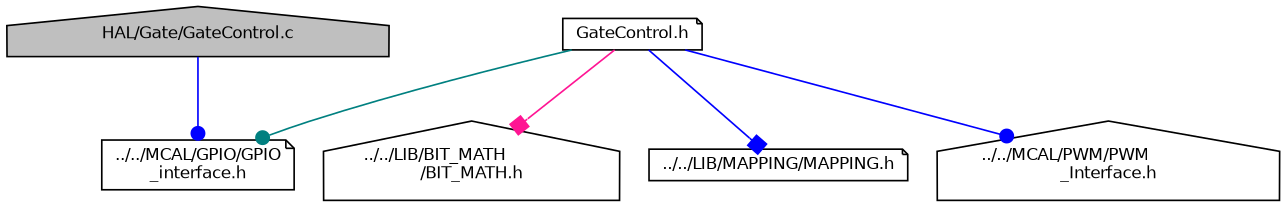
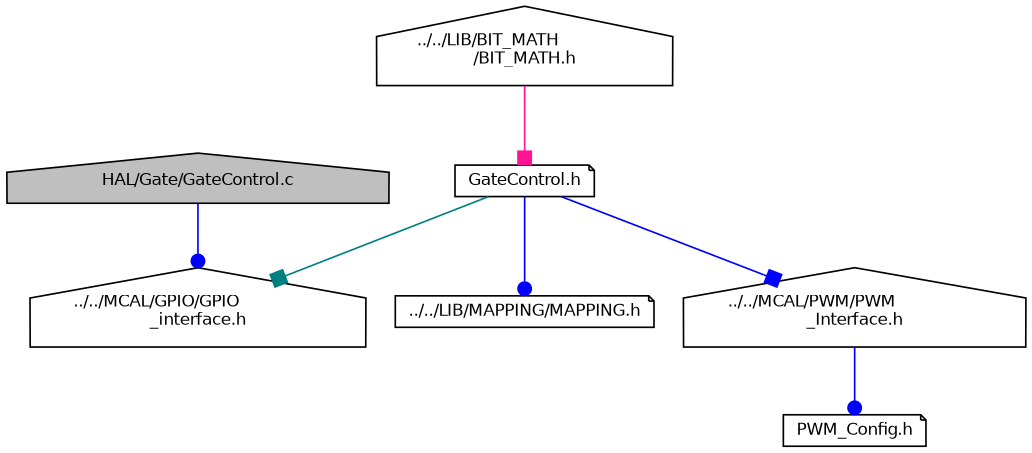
  digraph {
    node [color=black fillcolor=white fontname=Helvetica fontsize=10 shape=house style=filled]
    edge [arrowhead=dot color=blue fontname=Helvetica fontsize=10 labelfontname=Helvetica labelfontsize=10 style=solid]
    n1 [fillcolor=grey75 fontcolor=black height=0.2 label="HAL/Gate/GateControl.c" width=0.4]
-   n2 [height=0.2 label="../../MCAL/GPIO/GPIO\l_interface.h" shape=note width=0.4]
+   n2 [height=0.2 label="../../MCAL/GPIO/GPIO\l_interface.h" width=0.4]
    n3 [height=0.2 label="GateControl.h" shape=note width=0.4]
    n4 [height=0.2 label="../../LIB/BIT_MATH\l/BIT_MATH.h" width=0.4]
    n5 [height=0.2 label="../../LIB/MAPPING/MAPPING.h" shape=note width=0.4]
    n6 [height=0.2 label="../../MCAL/PWM/PWM\l_Interface.h" width=0.4]
+   n7 [height=0.2 label="PWM_Config.h" shape=note width=0.4]
    n1 -> n2
-   n3 -> n2 [color=teal]
-   n3 -> n4 [arrowhead=box color=deeppink]
-   n3 -> n5 [arrowhead=box]
-   n3 -> n6
+   n3 -> n2 [arrowhead=box color=teal]
+   n4 -> n3 [arrowhead=box color=deeppink]
+   n3 -> n5
+   n3 -> n6 [arrowhead=box]
+   n6 -> n7
  }
